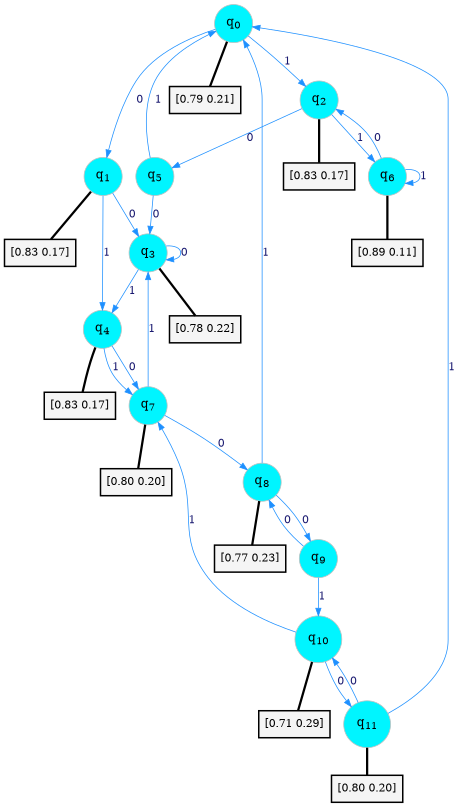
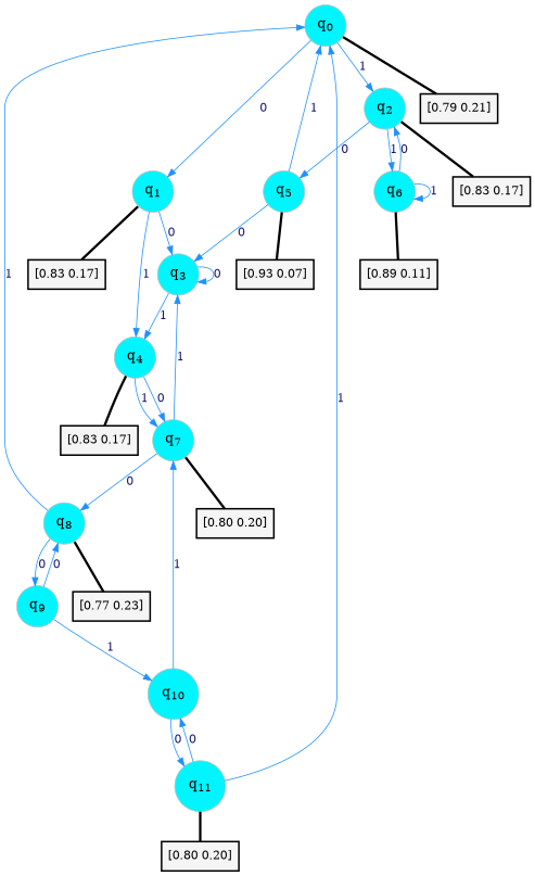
  digraph {
    fontname="DejaVu Serif"
    rankdir=TD
    node [color=gray fillcolor=turquoise1 fontcolor=black fontname="DejaVu Serif" fontsize=16 fontweight=bold shape=circle style=filled]
    edge [arrowsize=1 color=dodgerblue1 fontcolor=midnightblue fontname="DejaVu Serif" fontweight=bold penwidth=1 style=solid weight=20]
    n1 [label=<q<SUB>0</SUB>>]
    n2 [label=<q<SUB>1</SUB>>]
    n3 [label=<q<SUB>2</SUB>>]
    n4 [color=black fillcolor=whitesmoke fontsize=14 label="[0.79 0.21]" penwidth=2 shape=box]
    n5 [label=<q<SUB>3</SUB>>]
    n6 [label=<q<SUB>4</SUB>>]
    n7 [color=black fillcolor=whitesmoke fontsize=14 label="[0.83 0.17]" penwidth=2 shape=box]
    n8 [label=<q<SUB>5</SUB>>]
    n9 [label=<q<SUB>6</SUB>>]
    n10 [color=black fillcolor=whitesmoke fontsize=14 label="[0.83 0.17]" penwidth=2 shape=box]
-   n11 [color=black fillcolor=whitesmoke fontsize=14 label="[0.78 0.22]" penwidth=2 shape=box]
    n12 [label=<q<SUB>7</SUB>>]
    n13 [color=black fillcolor=whitesmoke fontsize=14 label="[0.83 0.17]" penwidth=2 shape=box]
+   n14 [color=black fillcolor=whitesmoke fontsize=14 label="[0.93 0.07]" penwidth=2 shape=box]
    n15 [color=black fillcolor=whitesmoke fontsize=14 label="[0.89 0.11]" penwidth=2 shape=box]
    n16 [label=<q<SUB>8</SUB>>]
    n17 [color=black fillcolor=whitesmoke fontsize=14 label="[0.80 0.20]" penwidth=2 shape=box]
    n18 [label=<q<SUB>9</SUB>>]
    n19 [color=black fillcolor=whitesmoke fontsize=14 label="[0.77 0.23]" penwidth=2 shape=box]
    n20 [label=<q<SUB>10</SUB>>]
    n21 [label=<q<SUB>11</SUB>>]
-   n22 [color=black fillcolor=whitesmoke fontsize=14 label="[0.71 0.29]" penwidth=2 shape=box]
    n23 [color=black fillcolor=whitesmoke fontsize=14 label="[0.80 0.20]" penwidth=2 shape=box]
    n1 -> n2 [label=0]
    n1 -> n3 [label=1]
    n1 -> n4 [arrowhead=none color=black penwidth=3]
    n2 -> n5 [label=0]
    n2 -> n6 [label=1]
    n2 -> n7 [arrowhead=none color=black penwidth=3]
    n3 -> n8 [label=0]
    n3 -> n9 [label=1]
    n3 -> n10 [arrowhead=none color=black penwidth=3]
    n5 -> n5 [label=0]
    n5 -> n6 [label=1]
-   n5 -> n11 [arrowhead=none color=black penwidth=3]
    n6 -> n12 [label=0]
    n6 -> n12 [label=1]
    n6 -> n13 [arrowhead=none color=black penwidth=3]
    n8 -> n1 [label=1]
    n8 -> n5 [label=0]
+   n8 -> n14 [arrowhead=none color=black penwidth=3]
    n9 -> n3 [label=0]
    n9 -> n9 [label=1]
    n9 -> n15 [arrowhead=none color=black penwidth=3]
    n12 -> n5 [label=1]
    n12 -> n16 [label=0]
    n12 -> n17 [arrowhead=none color=black penwidth=3]
    n16 -> n1 [label=1]
    n16 -> n18 [label=0]
    n16 -> n19 [arrowhead=none color=black penwidth=3]
    n18 -> n16 [label=0]
    n18 -> n20 [label=1]
    n20 -> n12 [label=1]
    n20 -> n21 [label=0]
-   n20 -> n22 [arrowhead=none color=black penwidth=3]
    n21 -> n1 [label=1]
    n21 -> n20 [label=0]
    n21 -> n23 [arrowhead=none color=black penwidth=3]
  }
